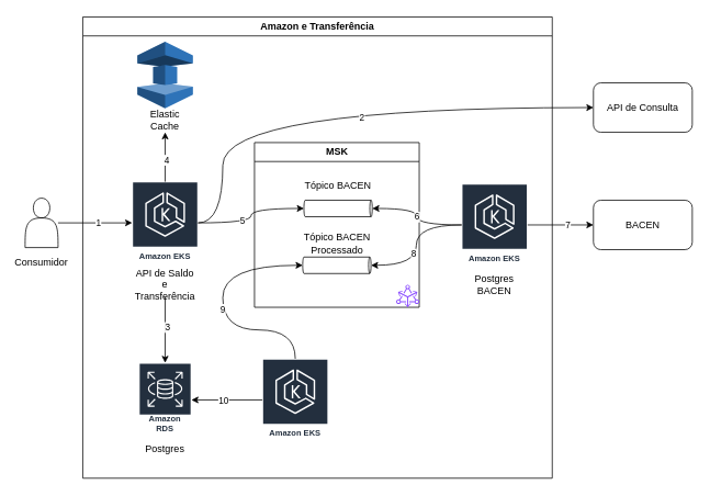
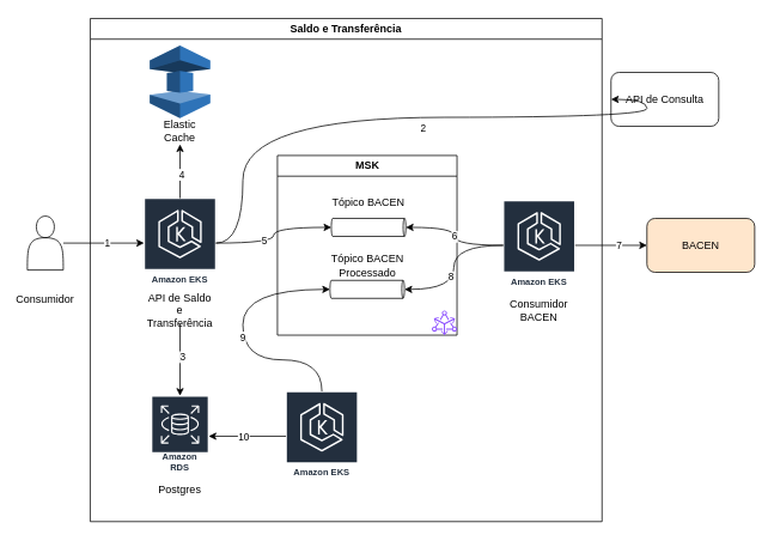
  <mxCell id="0" />
  <mxCell id="1" parent="0" />
- <mxCell id="2" value="Amazon e Transferência" style="swimlane;whiteSpace=wrap;html=1;" vertex="1" parent="1"><mxGeometry x="100" y="20" width="570" height="560" as="geometry" /></mxCell>
+ <mxCell id="2" value="Saldo e Transferência" style="swimlane;whiteSpace=wrap;html=1;" vertex="1" parent="1"><mxGeometry x="100" y="20" width="570" height="560" as="geometry" /></mxCell>
  <mxCell id="3" value="" style="group" vertex="1" connectable="0" parent="2"><mxGeometry x="66.25" y="30" width="67.5" height="110" as="geometry" /></mxCell>
  <mxCell id="4" value="" style="outlineConnect=0;dashed=0;verticalLabelPosition=bottom;verticalAlign=top;align=center;html=1;shape=mxgraph.aws3.elasticache;fillColor=#2E73B8;gradientColor=none;" vertex="1" parent="3"><mxGeometry width="67.5" height="81" as="geometry" /></mxCell>
  <mxCell id="5" value="Elastic Cache" style="text;html=1;strokeColor=none;fillColor=none;align=center;verticalAlign=middle;whiteSpace=wrap;rounded=0;" vertex="1" parent="3"><mxGeometry x="3.75" y="80" width="60" height="30" as="geometry" /></mxCell>
  <mxCell id="6" value="" style="group" vertex="1" connectable="0" parent="2"><mxGeometry x="60" y="200" width="80" height="140" as="geometry" /></mxCell>
  <mxCell id="7" value="Amazon EKS" style="sketch=0;outlineConnect=0;fontColor=#232F3E;gradientColor=none;strokeColor=#ffffff;fillColor=#232F3E;dashed=0;verticalLabelPosition=middle;verticalAlign=bottom;align=center;html=1;whiteSpace=wrap;fontSize=10;fontStyle=1;spacing=3;shape=mxgraph.aws4.productIcon;prIcon=mxgraph.aws4.eks;" vertex="1" parent="6"><mxGeometry width="80" height="100" as="geometry" /></mxCell>
  <mxCell id="8" value="API de Saldo e Transferência" style="text;html=1;strokeColor=none;fillColor=none;align=center;verticalAlign=middle;whiteSpace=wrap;rounded=0;" vertex="1" parent="6"><mxGeometry x="3" y="110" width="74" height="30" as="geometry" /></mxCell>
  <mxCell id="9" style="edgeStyle=orthogonalEdgeStyle;rounded=0;orthogonalLoop=1;jettySize=auto;html=1;entryX=0.5;entryY=1;entryDx=0;entryDy=0;" edge="1" parent="2" source="7" target="5"><mxGeometry relative="1" as="geometry" /></mxCell>
  <mxCell id="10" value="4" style="edgeLabel;html=1;align=center;verticalAlign=middle;resizable=0;points=[];" vertex="1" connectable="0" parent="9"><mxGeometry x="-0.092" y="-1" relative="1" as="geometry"><mxPoint as="offset" /></mxGeometry></mxCell>
  <mxCell id="11" value="Amazon EKS" style="sketch=0;outlineConnect=0;fontColor=#232F3E;gradientColor=none;strokeColor=#ffffff;fillColor=#232F3E;dashed=0;verticalLabelPosition=middle;verticalAlign=bottom;align=center;html=1;whiteSpace=wrap;fontSize=10;fontStyle=1;spacing=3;shape=mxgraph.aws4.productIcon;prIcon=mxgraph.aws4.eks;" vertex="1" parent="2"><mxGeometry x="460" y="202.5" width="80" height="100" as="geometry" /></mxCell>
- <mxCell id="12" value="Postgres BACEN" style="text;html=1;strokeColor=none;fillColor=none;align=center;verticalAlign=middle;whiteSpace=wrap;rounded=0;" vertex="1" parent="2"><mxGeometry x="463" y="310" width="74" height="30" as="geometry" /></mxCell>
+ <mxCell id="12" value="Consumidor BACEN" style="text;html=1;strokeColor=none;fillColor=none;align=center;verticalAlign=middle;whiteSpace=wrap;rounded=0;" vertex="1" parent="2"><mxGeometry x="463" y="310" width="74" height="30" as="geometry" /></mxCell>
  <mxCell id="13" value="Amazon EKS" style="sketch=0;outlineConnect=0;fontColor=#232F3E;gradientColor=none;strokeColor=#ffffff;fillColor=#232F3E;dashed=0;verticalLabelPosition=middle;verticalAlign=bottom;align=center;html=1;whiteSpace=wrap;fontSize=10;fontStyle=1;spacing=3;shape=mxgraph.aws4.productIcon;prIcon=mxgraph.aws4.eks;" vertex="1" parent="2"><mxGeometry x="218" y="415" width="80" height="100" as="geometry" /></mxCell>
  <mxCell id="14" value="MSK" style="swimlane;whiteSpace=wrap;html=1;" vertex="1" parent="2"><mxGeometry x="208.5" y="152.5" width="200" height="200" as="geometry" /></mxCell>
  <mxCell id="15" value="" style="group" vertex="1" connectable="0" parent="14"><mxGeometry x="56.5" y="37.5" width="90" height="52.5" as="geometry" /></mxCell>
  <mxCell id="16" value="" style="shape=cylinder3;whiteSpace=wrap;html=1;boundedLbl=1;backgroundOutline=1;size=1.5;rotation=90;" vertex="1" parent="15"><mxGeometry x="35" y="1" width="20" height="83" as="geometry" /></mxCell>
  <mxCell id="17" value="Tópico BACEN" style="text;html=1;strokeColor=none;fillColor=none;align=center;verticalAlign=middle;whiteSpace=wrap;rounded=0;" vertex="1" parent="15"><mxGeometry width="90" height="30" as="geometry" /></mxCell>
  <mxCell id="18" value="" style="shape=cylinder3;whiteSpace=wrap;html=1;boundedLbl=1;backgroundOutline=1;size=1.5;rotation=90;" vertex="1" parent="14"><mxGeometry x="90" y="107.5" width="20" height="83" as="geometry" /></mxCell>
  <mxCell id="19" value="Tópico BACEN Processado" style="text;html=1;strokeColor=none;fillColor=none;align=center;verticalAlign=middle;whiteSpace=wrap;rounded=0;" vertex="1" parent="14"><mxGeometry x="45" y="107.5" width="110" height="30" as="geometry" /></mxCell>
  <mxCell id="20" value="" style="sketch=0;outlineConnect=0;fontColor=#232F3E;gradientColor=none;fillColor=#8C4FFF;strokeColor=none;dashed=0;verticalLabelPosition=bottom;verticalAlign=top;align=center;html=1;fontSize=12;fontStyle=0;aspect=fixed;pointerEvents=1;shape=mxgraph.aws4.msk_amazon_msk_connect;" vertex="1" parent="14"><mxGeometry x="172" y="172.36" width="28" height="27.64" as="geometry" /></mxCell>
  <mxCell id="21" style="edgeStyle=orthogonalEdgeStyle;rounded=0;orthogonalLoop=1;jettySize=auto;html=1;entryX=0.5;entryY=1;entryDx=0;entryDy=0;entryPerimeter=0;curved=1;" edge="1" parent="2" source="7" target="16"><mxGeometry relative="1" as="geometry" /></mxCell>
  <mxCell id="22" value="5" style="edgeLabel;html=1;align=center;verticalAlign=middle;resizable=0;points=[];" vertex="1" connectable="0" parent="21"><mxGeometry x="-0.275" y="3" relative="1" as="geometry"><mxPoint as="offset" /></mxGeometry></mxCell>
  <mxCell id="23" style="edgeStyle=orthogonalEdgeStyle;rounded=0;orthogonalLoop=1;jettySize=auto;html=1;entryX=0.5;entryY=1;entryDx=0;entryDy=0;entryPerimeter=0;curved=1;" edge="1" parent="2" source="13" target="18"><mxGeometry relative="1" as="geometry"><Array as="points"><mxPoint x="258" y="380" /><mxPoint x="170" y="380" /><mxPoint x="170" y="302" /></Array></mxGeometry></mxCell>
  <mxCell id="24" value="9" style="edgeLabel;html=1;align=center;verticalAlign=middle;resizable=0;points=[];" vertex="1" connectable="0" parent="23"><mxGeometry x="0.001" y="1" relative="1" as="geometry"><mxPoint as="offset" /></mxGeometry></mxCell>
  <mxCell id="25" value="6" style="edgeStyle=orthogonalEdgeStyle;rounded=0;orthogonalLoop=1;jettySize=auto;html=1;entryX=0.5;entryY=0;entryDx=0;entryDy=0;entryPerimeter=0;curved=1;" edge="1" parent="2" source="11" target="16"><mxGeometry relative="1" as="geometry" /></mxCell>
  <mxCell id="26" style="edgeStyle=orthogonalEdgeStyle;rounded=0;orthogonalLoop=1;jettySize=auto;html=1;entryX=0.5;entryY=0;entryDx=0;entryDy=0;entryPerimeter=0;curved=1;" edge="1" parent="2" source="11" target="18"><mxGeometry relative="1" as="geometry" /></mxCell>
  <mxCell id="27" value="8" style="edgeLabel;html=1;align=center;verticalAlign=middle;resizable=0;points=[];" vertex="1" connectable="0" parent="26"><mxGeometry x="0.138" y="-4" relative="1" as="geometry"><mxPoint as="offset" /></mxGeometry></mxCell>
  <mxCell id="28" value="" style="group" vertex="1" connectable="0" parent="1"><mxGeometry x="168.13" y="440" width="63.75" height="120" as="geometry" /></mxCell>
  <mxCell id="29" value="Postgres" style="text;html=1;strokeColor=none;fillColor=none;align=center;verticalAlign=middle;whiteSpace=wrap;rounded=0;" vertex="1" parent="28"><mxGeometry x="1.87" y="90" width="60" height="30" as="geometry" /></mxCell>
  <mxCell id="30" value="Amazon RDS" style="sketch=0;outlineConnect=0;fontColor=#232F3E;gradientColor=none;strokeColor=#ffffff;fillColor=#232F3E;dashed=0;verticalLabelPosition=middle;verticalAlign=bottom;align=center;html=1;whiteSpace=wrap;fontSize=10;fontStyle=1;spacing=3;shape=mxgraph.aws4.productIcon;prIcon=mxgraph.aws4.rds;" vertex="1" parent="28"><mxGeometry width="63.75" height="90" as="geometry" /></mxCell>
  <mxCell id="31" style="edgeStyle=orthogonalEdgeStyle;rounded=0;orthogonalLoop=1;jettySize=auto;html=1;" edge="1" parent="1" source="8" target="30"><mxGeometry relative="1" as="geometry" /></mxCell>
  <mxCell id="32" value="3" style="edgeLabel;html=1;align=center;verticalAlign=middle;resizable=0;points=[];" vertex="1" connectable="0" parent="31"><mxGeometry x="-0.11" y="2" relative="1" as="geometry"><mxPoint as="offset" /></mxGeometry></mxCell>
- <mxCell id="33" value="API de Consulta" style="rounded=1;whiteSpace=wrap;html=1;" vertex="1" parent="1"><mxGeometry x="720" y="100" width="120" height="60" as="geometry" /></mxCell>
- <mxCell id="34" value="BACEN" style="rounded=1;whiteSpace=wrap;html=1;" vertex="1" parent="1"><mxGeometry x="720" y="242.5" width="120" height="60" as="geometry" /></mxCell>
+ <mxCell id="33" value="API de Consulta" style="rounded=1;whiteSpace=wrap;html=1;" vertex="1" parent="1"><mxGeometry x="680" y="80" width="120" height="60" as="geometry" /></mxCell>
+ <mxCell id="34" value="BACEN" style="rounded=1;whiteSpace=wrap;html=1;fillColor=#ffe6cc;" vertex="1" parent="1"><mxGeometry x="720" y="242.5" width="120" height="60" as="geometry" /></mxCell>
  <mxCell id="35" style="edgeStyle=orthogonalEdgeStyle;rounded=0;orthogonalLoop=1;jettySize=auto;html=1;" edge="1" parent="1" source="11" target="34"><mxGeometry relative="1" as="geometry" /></mxCell>
  <mxCell id="36" value="7" style="edgeLabel;html=1;align=center;verticalAlign=middle;resizable=0;points=[];" vertex="1" connectable="0" parent="35"><mxGeometry x="0.204" relative="1" as="geometry"><mxPoint as="offset" /></mxGeometry></mxCell>
  <mxCell id="37" style="edgeStyle=orthogonalEdgeStyle;rounded=0;orthogonalLoop=1;jettySize=auto;html=1;entryX=0;entryY=0.5;entryDx=0;entryDy=0;curved=1;" edge="1" parent="1" source="7" target="33"><mxGeometry relative="1" as="geometry"><Array as="points"><mxPoint x="270" y="270" /><mxPoint x="270" y="130" /><mxPoint x="720" y="130" /></Array></mxGeometry></mxCell>
  <mxCell id="38" value="2" style="edgeLabel;html=1;align=center;verticalAlign=middle;resizable=0;points=[];" vertex="1" connectable="0" parent="37"><mxGeometry x="0.089" y="-11" relative="1" as="geometry"><mxPoint as="offset" /></mxGeometry></mxCell>
  <mxCell id="39" style="edgeStyle=orthogonalEdgeStyle;rounded=0;orthogonalLoop=1;jettySize=auto;html=1;" edge="1" parent="1" source="13" target="30"><mxGeometry relative="1" as="geometry" /></mxCell>
  <mxCell id="40" value="10" style="edgeLabel;html=1;align=center;verticalAlign=middle;resizable=0;points=[];" vertex="1" connectable="0" parent="39"><mxGeometry x="0.114" relative="1" as="geometry"><mxPoint as="offset" /></mxGeometry></mxCell>
  <mxCell id="41" style="edgeStyle=orthogonalEdgeStyle;rounded=0;orthogonalLoop=1;jettySize=auto;html=1;" edge="1" parent="1" source="43" target="7"><mxGeometry relative="1" as="geometry" /></mxCell>
  <mxCell id="42" value="1" style="edgeLabel;html=1;align=center;verticalAlign=middle;resizable=0;points=[];" vertex="1" connectable="0" parent="41"><mxGeometry x="0.077" relative="1" as="geometry"><mxPoint as="offset" /></mxGeometry></mxCell>
  <mxCell id="43" value="" style="shape=actor;whiteSpace=wrap;html=1;" vertex="1" parent="1"><mxGeometry x="30" y="240" width="40" height="60" as="geometry" /></mxCell>
- <mxCell id="44" value="Consumidor" style="text;html=1;strokeColor=none;fillColor=none;align=center;verticalAlign=middle;whiteSpace=wrap;rounded=0;" vertex="1" parent="1"><mxGeometry x="20" y="303" width="60" height="30" as="geometry" /></mxCell>
+ <mxCell id="44" value="Consumidor" style="text;html=1;strokeColor=none;fillColor=none;align=center;verticalAlign=middle;whiteSpace=wrap;rounded=0;" vertex="1" parent="1"><mxGeometry x="20" y="318" width="60" height="30" as="geometry" /></mxCell>
